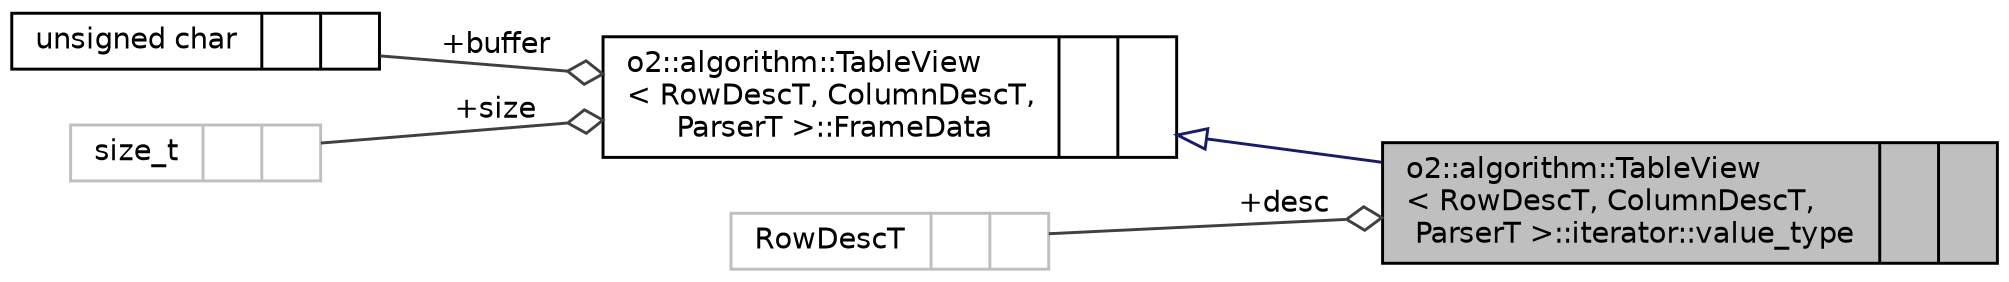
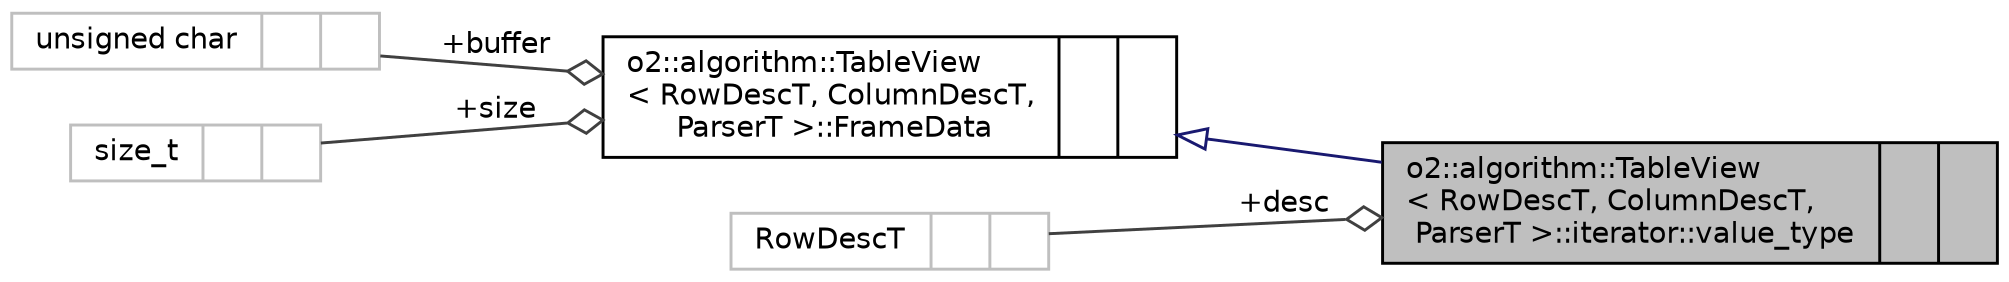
  digraph {
    rankdir=LR
    node [color=grey75 fontname=Helvetica fontsize=10 shape=record]
    edge [color=grey25 fontname=Helvetica fontsize=10 labelfontname=Helvetica labelfontsize=10 style=solid arrowhead=odiamond]
    n1 [color=black fillcolor=grey75 fontcolor=black height=0.2 label="{o2::algorithm::TableView\l\< RowDescT, ColumnDescT,\l ParserT \>::iterator::value_type\n||}" style=filled width=0.4]
    n2 [color=black height=0.2 label="{o2::algorithm::TableView\l\< RowDescT, ColumnDescT,\l ParserT \>::FrameData\n||}" width=0.4]
-   n3 [color=black height=0.2 label="{unsigned char\n||}" width=0.4]
+   n3 [height=0.2 label="{unsigned char\n||}" width=0.4]
    n4 [height=0.2 label="{size_t\n||}" width=0.4]
    n5 [height=0.2 label="{RowDescT\n||}" width=0.4]
    n2 -> n1 [arrowtail=onormal color=midnightblue dir=back arrowhead=""]
    n3 -> n2 [label=" +buffer"]
    n4 -> n2 [label=" +size"]
    n5 -> n1 [label=" +desc"]
  }
